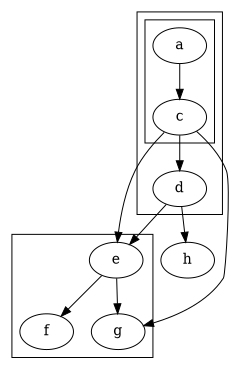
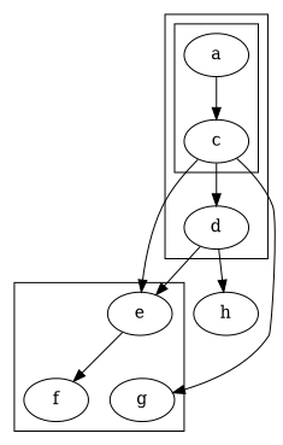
  digraph {
    compound=true
    a
    c
    d
    e
    g
    f
    h
    subgraph cluster_1 {
      d
      subgraph cluster_2 {
        a
        c
      }
    }
    subgraph cluster_3 {
      e
      g
      f
    }
    a -> c
    c -> d
    c -> e
    c -> g
    d -> e
    d -> h
-   e -> g
    e -> f
  }
